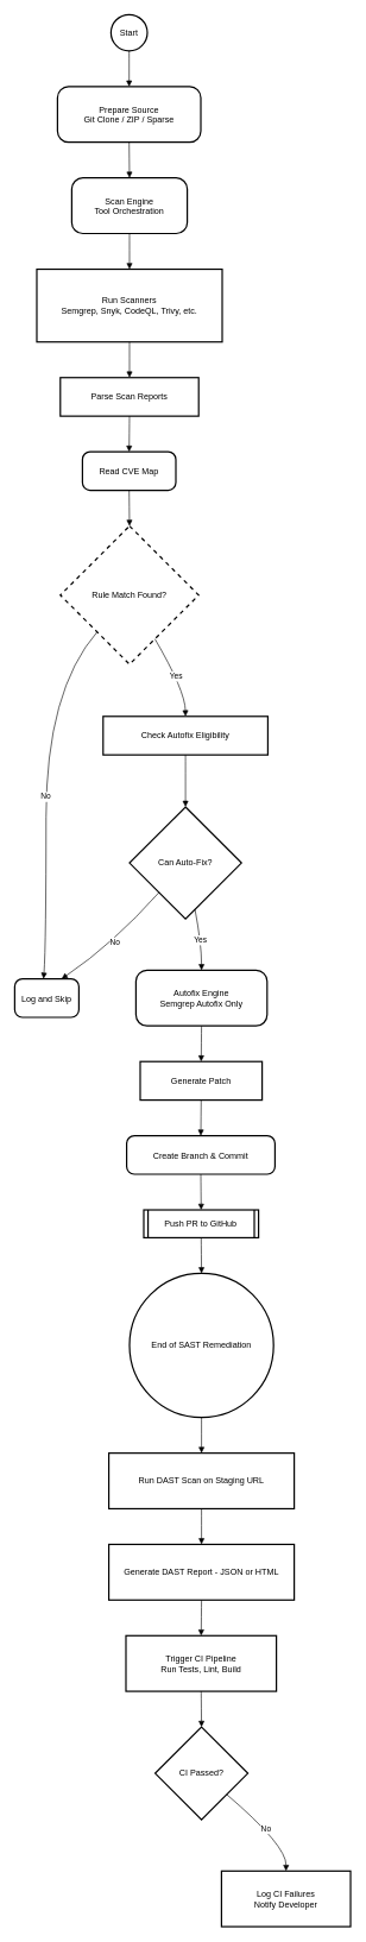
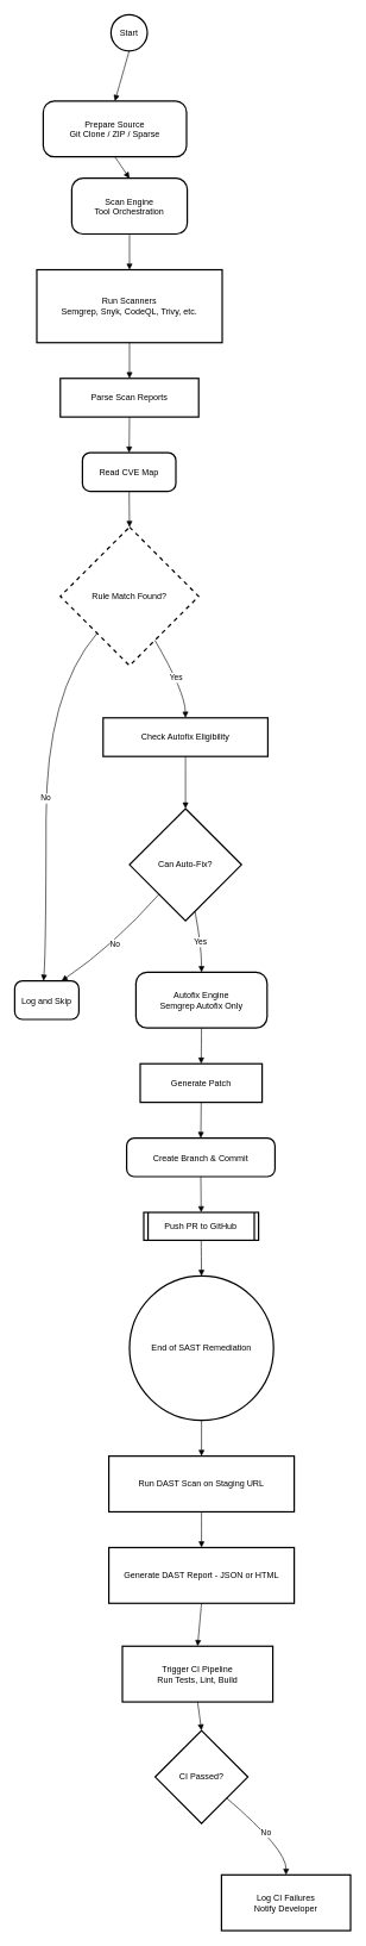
  <mxCell id="0" />
  <mxCell id="1" parent="0" />
  <mxCell id="2" value="Start" style="ellipse;aspect=fixed;strokeWidth=2;whiteSpace=wrap;" parent="1" vertex="1"><mxGeometry x="155" y="20" width="51" height="51" as="geometry" /></mxCell>
- <mxCell id="3" value="Prepare Source&#10;Git Clone / ZIP / Sparse" style="rounded=1;arcSize=20;strokeWidth=2" parent="1" vertex="1"><mxGeometry x="80" y="121" width="201" height="78" as="geometry" /></mxCell>
+ <mxCell id="3" value="Prepare Source&#10;Git Clone / ZIP / Sparse" style="rounded=1;arcSize=20;strokeWidth=2" parent="1" vertex="1"><mxGeometry x="60" y="141" width="201" height="78" as="geometry" /></mxCell>
  <mxCell id="4" value="Scan Engine&#10;Tool Orchestration" style="rounded=1;arcSize=20;strokeWidth=2" parent="1" vertex="1"><mxGeometry x="100" y="249" width="162" height="78" as="geometry" /></mxCell>
  <mxCell id="5" value="Run Scanners&#10;Semgrep, Snyk, CodeQL, Trivy, etc." style="whiteSpace=wrap;strokeWidth=2;" parent="1" vertex="1"><mxGeometry x="51" y="377" width="260" height="102" as="geometry" /></mxCell>
  <mxCell id="6" value="Parse Scan Reports" style="whiteSpace=wrap;strokeWidth=2;" parent="1" vertex="1"><mxGeometry x="84" y="529" width="194" height="54" as="geometry" /></mxCell>
  <mxCell id="7" value="Read CVE Map" style="rounded=1;arcSize=20;strokeWidth=2" parent="1" vertex="1"><mxGeometry x="115" y="633" width="131" height="54" as="geometry" /></mxCell>
  <mxCell id="8" value="Rule Match Found?" style="rhombus;strokeWidth=2;whiteSpace=wrap;dashed=1;" parent="1" vertex="1"><mxGeometry x="84" y="737" width="194" height="194" as="geometry" /></mxCell>
  <mxCell id="9" value="Log and Skip" style="rounded=1;arcSize=20;strokeWidth=2" parent="1" vertex="1"><mxGeometry x="20" y="1372" width="90" height="54" as="geometry" /></mxCell>
  <mxCell id="10" value="Check Autofix Eligibility" style="whiteSpace=wrap;strokeWidth=2;" parent="1" vertex="1"><mxGeometry x="144" y="1004" width="231" height="54" as="geometry" /></mxCell>
  <mxCell id="11" value="Can Auto-Fix?" style="rhombus;strokeWidth=2;whiteSpace=wrap;" parent="1" vertex="1"><mxGeometry x="181" y="1131" width="157" height="157" as="geometry" /></mxCell>
  <mxCell id="12" value="Autofix Engine&#10;Semgrep Autofix Only" style="rounded=1;arcSize=20;strokeWidth=2" parent="1" vertex="1"><mxGeometry x="190" y="1360" width="184" height="78" as="geometry" /></mxCell>
  <mxCell id="13" value="Generate Patch" style="whiteSpace=wrap;strokeWidth=2;" parent="1" vertex="1"><mxGeometry x="196" y="1488" width="171" height="54" as="geometry" /></mxCell>
  <mxCell id="14" value="Create Branch &amp; Commit" style="rounded=1;arcSize=20;strokeWidth=2" parent="1" vertex="1"><mxGeometry x="177" y="1592" width="208" height="54" as="geometry" /></mxCell>
  <mxCell id="15" value="Push PR to GitHub" style="strokeWidth=2;shape=process;whiteSpace=wrap;size=0.04;" parent="1" vertex="1"><mxGeometry x="201" y="1696" width="161" height="39" as="geometry" /></mxCell>
  <mxCell id="16" value="End of SAST Remediation" style="ellipse;aspect=fixed;strokeWidth=2;whiteSpace=wrap;" parent="1" vertex="1"><mxGeometry x="181" y="1785" width="202" height="202" as="geometry" /></mxCell>
  <mxCell id="17" value="Run DAST Scan on Staging URL" style="whiteSpace=wrap;strokeWidth=2;" parent="1" vertex="1"><mxGeometry x="152" y="2037" width="260" height="78" as="geometry" /></mxCell>
  <mxCell id="18" value="Generate DAST Report - JSON or HTML" style="whiteSpace=wrap;strokeWidth=2;" parent="1" vertex="1"><mxGeometry x="152" y="2165" width="260" height="78" as="geometry" /></mxCell>
- <mxCell id="19" value="Trigger CI Pipeline&#10;Run Tests, Lint, Build" style="whiteSpace=wrap;strokeWidth=2;" parent="1" vertex="1"><mxGeometry x="176" y="2293" width="211" height="78" as="geometry" /></mxCell>
+ <mxCell id="19" value="Trigger CI Pipeline&#10;Run Tests, Lint, Build" style="whiteSpace=wrap;strokeWidth=2;" parent="1" vertex="1"><mxGeometry x="171" y="2303" width="211" height="78" as="geometry" /></mxCell>
  <mxCell id="20" value="CI Passed?" style="rhombus;strokeWidth=2;whiteSpace=wrap;" parent="1" vertex="1"><mxGeometry x="217" y="2421" width="130" height="130" as="geometry" /></mxCell>
  <mxCell id="21" value="Log CI Failures&#10;Notify Developer" style="whiteSpace=wrap;strokeWidth=2;" parent="1" vertex="1"><mxGeometry x="310" y="2623" width="181" height="78" as="geometry" /></mxCell>
  <mxCell id="22" value="" style="curved=1;startArrow=none;endArrow=block;exitX=0.51;exitY=1;entryX=0.5;entryY=0;rounded=0;" parent="1" source="2" target="3" edge="1"><mxGeometry relative="1" as="geometry"><Array as="points" /></mxGeometry></mxCell>
  <mxCell id="23" value="" style="curved=1;startArrow=none;endArrow=block;exitX=0.5;exitY=1;entryX=0.5;entryY=0;rounded=0;" parent="1" source="3" target="4" edge="1"><mxGeometry relative="1" as="geometry"><Array as="points" /></mxGeometry></mxCell>
  <mxCell id="24" value="" style="curved=1;startArrow=none;endArrow=block;exitX=0.5;exitY=1;entryX=0.5;entryY=0;rounded=0;" parent="1" source="4" target="5" edge="1"><mxGeometry relative="1" as="geometry"><Array as="points" /></mxGeometry></mxCell>
  <mxCell id="25" value="" style="curved=1;startArrow=none;endArrow=block;exitX=0.5;exitY=1;entryX=0.5;entryY=0;rounded=0;" parent="1" source="5" target="6" edge="1"><mxGeometry relative="1" as="geometry"><Array as="points" /></mxGeometry></mxCell>
  <mxCell id="26" value="" style="curved=1;startArrow=none;endArrow=block;exitX=0.5;exitY=1;entryX=0.5;entryY=0;rounded=0;" parent="1" source="6" target="7" edge="1"><mxGeometry relative="1" as="geometry"><Array as="points" /></mxGeometry></mxCell>
  <mxCell id="27" value="" style="curved=1;startArrow=none;endArrow=block;exitX=0.5;exitY=1;entryX=0.5;entryY=0;rounded=0;" parent="1" source="7" target="8" edge="1"><mxGeometry relative="1" as="geometry"><Array as="points" /></mxGeometry></mxCell>
  <mxCell id="28" value="No" style="curved=1;startArrow=none;endArrow=block;exitX=0.06;exitY=1;entryX=0.45;entryY=0;rounded=0;" parent="1" source="8" target="9" edge="1"><mxGeometry relative="1" as="geometry"><Array as="points"><mxPoint x="64" y="968" /><mxPoint x="64" y="1323" /></Array></mxGeometry></mxCell>
  <mxCell id="29" value="Yes" style="curved=1;startArrow=none;endArrow=block;exitX=0.79;exitY=1;entryX=0.5;entryY=0;rounded=0;" parent="1" source="8" target="10" edge="1"><mxGeometry relative="1" as="geometry"><Array as="points"><mxPoint x="259" y="968" /></Array></mxGeometry></mxCell>
  <mxCell id="30" value="" style="curved=1;startArrow=none;endArrow=block;exitX=0.5;exitY=1;entryX=0.5;entryY=0;rounded=0;" parent="1" source="10" target="11" edge="1"><mxGeometry relative="1" as="geometry"><Array as="points" /></mxGeometry></mxCell>
  <mxCell id="31" value="No" style="curved=1;startArrow=none;endArrow=block;exitX=0.06;exitY=0.99;entryX=0.73;entryY=0;rounded=0;" parent="1" source="11" target="9" edge="1"><mxGeometry relative="1" as="geometry"><Array as="points"><mxPoint x="158" y="1323" /></Array></mxGeometry></mxCell>
  <mxCell id="32" value="Yes" style="curved=1;startArrow=none;endArrow=block;exitX=0.6;exitY=0.99;entryX=0.5;entryY=0;rounded=0;" parent="1" source="11" target="12" edge="1"><mxGeometry relative="1" as="geometry"><Array as="points"><mxPoint x="282" y="1323" /></Array></mxGeometry></mxCell>
  <mxCell id="33" value="" style="curved=1;startArrow=none;endArrow=block;exitX=0.5;exitY=1;entryX=0.5;entryY=0;rounded=0;" parent="1" source="12" target="13" edge="1"><mxGeometry relative="1" as="geometry"><Array as="points" /></mxGeometry></mxCell>
  <mxCell id="34" value="" style="curved=1;startArrow=none;endArrow=block;exitX=0.5;exitY=1;entryX=0.5;entryY=0;rounded=0;" parent="1" source="13" target="14" edge="1"><mxGeometry relative="1" as="geometry"><Array as="points" /></mxGeometry></mxCell>
  <mxCell id="35" value="" style="curved=1;startArrow=none;endArrow=block;exitX=0.5;exitY=1;entryX=0.5;entryY=0;rounded=0;" parent="1" source="14" target="15" edge="1"><mxGeometry relative="1" as="geometry"><Array as="points" /></mxGeometry></mxCell>
  <mxCell id="36" value="" style="curved=1;startArrow=none;endArrow=block;exitX=0.5;exitY=1;entryX=0.5;entryY=0;rounded=0;" parent="1" source="15" target="16" edge="1"><mxGeometry relative="1" as="geometry"><Array as="points" /></mxGeometry></mxCell>
  <mxCell id="37" value="" style="curved=1;startArrow=none;endArrow=block;exitX=0.5;exitY=1;entryX=0.5;entryY=0;rounded=0;" parent="1" source="16" target="17" edge="1"><mxGeometry relative="1" as="geometry"><Array as="points" /></mxGeometry></mxCell>
  <mxCell id="38" value="" style="curved=1;startArrow=none;endArrow=block;exitX=0.5;exitY=1;entryX=0.5;entryY=0;rounded=0;" parent="1" source="17" target="18" edge="1"><mxGeometry relative="1" as="geometry"><Array as="points" /></mxGeometry></mxCell>
  <mxCell id="39" value="" style="curved=1;startArrow=none;endArrow=block;exitX=0.5;exitY=1;entryX=0.5;entryY=0;rounded=0;" parent="1" source="18" target="19" edge="1"><mxGeometry relative="1" as="geometry"><Array as="points" /></mxGeometry></mxCell>
  <mxCell id="40" value="" style="curved=1;startArrow=none;endArrow=block;exitX=0.5;exitY=1;entryX=0.5;entryY=0;rounded=0;" parent="1" source="19" target="20" edge="1"><mxGeometry relative="1" as="geometry"><Array as="points" /></mxGeometry></mxCell>
  <mxCell id="41" value="No" style="curved=1;startArrow=none;endArrow=block;exitX=1;exitY=0.92;entryX=0.5;entryY=0;rounded=0;" parent="1" source="20" target="21" edge="1"><mxGeometry relative="1" as="geometry"><Array as="points"><mxPoint x="401" y="2587" /></Array></mxGeometry></mxCell>
